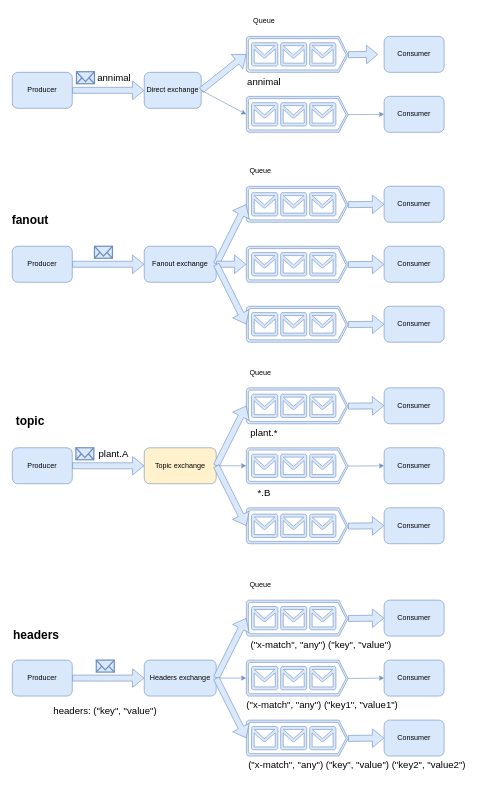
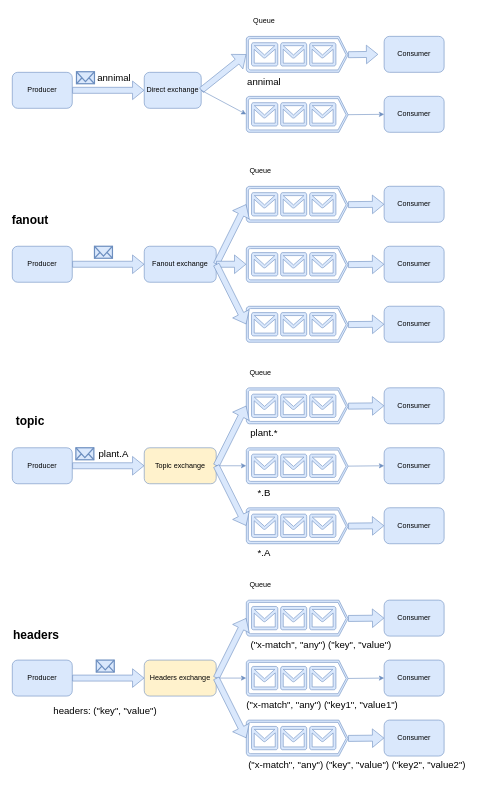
  <mxCell id="0" />
  <mxCell id="1" parent="0" />
  <mxCell id="2" value="" style="edgeStyle=orthogonalEdgeStyle;rounded=0;orthogonalLoop=1;jettySize=auto;html=1;fillColor=#dae8fc;strokeColor=#6c8ebf;shape=flexArrow;" parent="1" source="3" target="4" edge="1"><mxGeometry relative="1" as="geometry" /></mxCell>
  <mxCell id="3" value="Producer" style="rounded=1;whiteSpace=wrap;html=1;fillColor=#dae8fc;strokeColor=#6c8ebf;" parent="1" vertex="1"><mxGeometry x="20" y="120" width="100" height="60" as="geometry" /></mxCell>
  <mxCell id="4" value="Direct exchange" style="rounded=1;whiteSpace=wrap;html=1;fillColor=#dae8fc;strokeColor=#6c8ebf;" parent="1" vertex="1"><mxGeometry x="240" y="120" width="95" height="60" as="geometry" /></mxCell>
  <mxCell id="5" value="" style="html=1;verticalLabelPosition=bottom;align=center;labelBackgroundColor=#ffffff;verticalAlign=top;strokeWidth=2;strokeColor=#6c8ebf;shadow=0;dashed=0;shape=mxgraph.ios7.icons.mail;fillColor=#dae8fc;" parent="1" vertex="1"><mxGeometry x="127" y="119" width="30" height="20" as="geometry" /></mxCell>
  <mxCell id="6" value="&lt;font style=&quot;font-size: 16px;&quot;&gt;annimal&lt;/font&gt;" style="text;html=1;strokeColor=none;fillColor=none;align=center;verticalAlign=middle;whiteSpace=wrap;rounded=0;" parent="1" vertex="1"><mxGeometry x="160" y="114" width="60" height="30" as="geometry" /></mxCell>
  <mxCell id="7" value="" style="verticalLabelPosition=bottom;html=1;verticalAlign=top;align=center;shape=mxgraph.azure.queue_generic;pointerEvents=1;fillColor=#dae8fc;strokeColor=#6c8ebf;" parent="1" vertex="1"><mxGeometry x="410" y="60" width="170" height="60" as="geometry" /></mxCell>
  <mxCell id="8" value="" style="verticalLabelPosition=bottom;html=1;verticalAlign=top;align=center;shape=mxgraph.azure.queue_generic;pointerEvents=1;fillColor=#dae8fc;strokeColor=#6c8ebf;" parent="1" vertex="1"><mxGeometry x="410" y="160" width="170" height="60" as="geometry" /></mxCell>
  <mxCell id="9" value="Queue" style="text;html=1;strokeColor=none;fillColor=none;align=center;verticalAlign=middle;whiteSpace=wrap;rounded=0;" parent="1" vertex="1"><mxGeometry x="410" y="20" width="60" height="30" as="geometry" /></mxCell>
  <mxCell id="10" value="" style="endArrow=classic;html=1;rounded=0;entryX=0;entryY=0.5;entryDx=0;entryDy=0;entryPerimeter=0;exitX=1;exitY=0.5;exitDx=0;exitDy=0;fillColor=#dae8fc;strokeColor=#6c8ebf;shape=flexArrow;" parent="1" source="4" target="7" edge="1"><mxGeometry width="50" height="50" relative="1" as="geometry"><mxPoint x="360" y="190" as="sourcePoint" /><mxPoint x="410" y="140" as="targetPoint" /></mxGeometry></mxCell>
  <mxCell id="11" value="" style="endArrow=classic;html=1;rounded=0;entryX=0;entryY=0.5;entryDx=0;entryDy=0;entryPerimeter=0;exitX=1;exitY=0.5;exitDx=0;exitDy=0;fillColor=#dae8fc;strokeColor=#6c8ebf;" parent="1" source="4" target="8" edge="1"><mxGeometry width="50" height="50" relative="1" as="geometry"><mxPoint x="280" y="280" as="sourcePoint" /><mxPoint x="330" y="230" as="targetPoint" /></mxGeometry></mxCell>
  <mxCell id="12" value="Consumer" style="rounded=1;whiteSpace=wrap;html=1;fillColor=#dae8fc;strokeColor=#6c8ebf;" parent="1" vertex="1"><mxGeometry x="640" y="60" width="100" height="60" as="geometry" /></mxCell>
  <mxCell id="13" value="Consumer" style="rounded=1;whiteSpace=wrap;html=1;fillColor=#dae8fc;strokeColor=#6c8ebf;" parent="1" vertex="1"><mxGeometry x="640" y="160" width="100" height="60" as="geometry" /></mxCell>
  <mxCell id="14" value="" style="endArrow=classic;html=1;rounded=0;entryX=0;entryY=0.5;entryDx=0;entryDy=0;exitX=1;exitY=0.51;exitDx=0;exitDy=0;exitPerimeter=0;fillColor=#dae8fc;strokeColor=#6c8ebf;shape=flexArrow;" parent="1" source="7" edge="1"><mxGeometry width="50" height="50" relative="1" as="geometry"><mxPoint x="360" y="190" as="sourcePoint" /><mxPoint x="630" y="90" as="targetPoint" /></mxGeometry></mxCell>
  <mxCell id="15" value="" style="endArrow=classic;html=1;rounded=0;entryX=0;entryY=0.5;entryDx=0;entryDy=0;exitX=1;exitY=0.51;exitDx=0;exitDy=0;exitPerimeter=0;fillColor=#dae8fc;strokeColor=#6c8ebf;" parent="1" source="8" target="13" edge="1"><mxGeometry width="50" height="50" relative="1" as="geometry"><mxPoint x="360" y="190" as="sourcePoint" /><mxPoint x="410" y="140" as="targetPoint" /></mxGeometry></mxCell>
  <mxCell id="16" value="&lt;font style=&quot;font-size: 16px;&quot;&gt;annimal&lt;/font&gt;" style="text;html=1;strokeColor=none;fillColor=none;align=center;verticalAlign=middle;whiteSpace=wrap;rounded=0;" parent="1" vertex="1"><mxGeometry x="410" y="120" width="60" height="30" as="geometry" /></mxCell>
  <mxCell id="17" value="" style="edgeStyle=orthogonalEdgeStyle;rounded=0;orthogonalLoop=1;jettySize=auto;html=1;fillColor=#dae8fc;strokeColor=#6c8ebf;shape=flexArrow;" parent="1" source="18" target="20" edge="1"><mxGeometry relative="1" as="geometry" /></mxCell>
  <mxCell id="18" value="Producer" style="rounded=1;whiteSpace=wrap;html=1;fillColor=#dae8fc;strokeColor=#6c8ebf;" parent="1" vertex="1"><mxGeometry x="20" y="410" width="100" height="60" as="geometry" /></mxCell>
  <mxCell id="19" value="&lt;span style=&quot;font-size: 20px;&quot;&gt;&lt;b&gt;fanout&lt;/b&gt;&lt;/span&gt;" style="text;html=1;strokeColor=none;fillColor=none;align=center;verticalAlign=middle;whiteSpace=wrap;rounded=0;" parent="1" vertex="1"><mxGeometry x="20" y="350" width="60" height="30" as="geometry" /></mxCell>
  <mxCell id="20" value="Fanout exchange" style="rounded=1;whiteSpace=wrap;html=1;fillColor=#dae8fc;strokeColor=#6c8ebf;" parent="1" vertex="1"><mxGeometry x="240" y="410" width="120" height="60" as="geometry" /></mxCell>
  <mxCell id="21" value="" style="html=1;verticalLabelPosition=bottom;align=center;labelBackgroundColor=#ffffff;verticalAlign=top;strokeWidth=2;strokeColor=#6c8ebf;shadow=0;dashed=0;shape=mxgraph.ios7.icons.mail;fillColor=#dae8fc;" parent="1" vertex="1"><mxGeometry x="157" y="410" width="30" height="20" as="geometry" /></mxCell>
  <mxCell id="22" value="" style="verticalLabelPosition=bottom;html=1;verticalAlign=top;align=center;shape=mxgraph.azure.queue_generic;pointerEvents=1;fillColor=#dae8fc;strokeColor=#6c8ebf;" parent="1" vertex="1"><mxGeometry x="410" y="310" width="170" height="60" as="geometry" /></mxCell>
  <mxCell id="23" value="" style="verticalLabelPosition=bottom;html=1;verticalAlign=top;align=center;shape=mxgraph.azure.queue_generic;pointerEvents=1;fillColor=#dae8fc;strokeColor=#6c8ebf;" parent="1" vertex="1"><mxGeometry x="410" y="410" width="170" height="60" as="geometry" /></mxCell>
  <mxCell id="24" value="Queue" style="text;html=1;strokeColor=none;fillColor=none;align=center;verticalAlign=middle;whiteSpace=wrap;rounded=0;" parent="1" vertex="1"><mxGeometry x="404" y="270" width="60" height="30" as="geometry" /></mxCell>
  <mxCell id="25" value="Consumer" style="rounded=1;whiteSpace=wrap;html=1;fillColor=#dae8fc;strokeColor=#6c8ebf;" parent="1" vertex="1"><mxGeometry x="640" y="310" width="100" height="60" as="geometry" /></mxCell>
  <mxCell id="26" value="Consumer" style="rounded=1;whiteSpace=wrap;html=1;fillColor=#dae8fc;strokeColor=#6c8ebf;" parent="1" vertex="1"><mxGeometry x="640" y="410" width="100" height="60" as="geometry" /></mxCell>
  <mxCell id="27" value="" style="endArrow=classic;html=1;rounded=0;entryX=0;entryY=0.5;entryDx=0;entryDy=0;exitX=1;exitY=0.51;exitDx=0;exitDy=0;exitPerimeter=0;fillColor=#dae8fc;strokeColor=#6c8ebf;shape=flexArrow;" parent="1" source="22" target="25" edge="1"><mxGeometry width="50" height="50" relative="1" as="geometry"><mxPoint x="360" y="440" as="sourcePoint" /><mxPoint x="630" y="340" as="targetPoint" /></mxGeometry></mxCell>
  <mxCell id="28" value="" style="endArrow=classic;html=1;rounded=0;entryX=0;entryY=0.5;entryDx=0;entryDy=0;exitX=1;exitY=0.51;exitDx=0;exitDy=0;exitPerimeter=0;fillColor=#dae8fc;strokeColor=#6c8ebf;shape=flexArrow;" parent="1" source="23" target="26" edge="1"><mxGeometry width="50" height="50" relative="1" as="geometry"><mxPoint x="360" y="440" as="sourcePoint" /><mxPoint x="410" y="390" as="targetPoint" /></mxGeometry></mxCell>
  <mxCell id="29" value="" style="verticalLabelPosition=bottom;html=1;verticalAlign=top;align=center;shape=mxgraph.azure.queue_generic;pointerEvents=1;fillColor=#dae8fc;strokeColor=#6c8ebf;" parent="1" vertex="1"><mxGeometry x="410" y="510" width="170" height="60" as="geometry" /></mxCell>
  <mxCell id="30" value="Consumer" style="rounded=1;whiteSpace=wrap;html=1;fillColor=#dae8fc;strokeColor=#6c8ebf;" parent="1" vertex="1"><mxGeometry x="640" y="510" width="100" height="60" as="geometry" /></mxCell>
  <mxCell id="31" value="" style="endArrow=classic;html=1;rounded=0;entryX=0;entryY=0.5;entryDx=0;entryDy=0;exitX=1;exitY=0.51;exitDx=0;exitDy=0;exitPerimeter=0;fillColor=#dae8fc;strokeColor=#6c8ebf;shape=flexArrow;" parent="1" source="29" target="30" edge="1"><mxGeometry width="50" height="50" relative="1" as="geometry"><mxPoint x="360" y="540" as="sourcePoint" /><mxPoint x="410" y="490" as="targetPoint" /></mxGeometry></mxCell>
  <mxCell id="32" value="" style="endArrow=classic;html=1;rounded=0;exitX=1;exitY=0.5;exitDx=0;exitDy=0;entryX=0;entryY=0.5;entryDx=0;entryDy=0;entryPerimeter=0;shape=flexArrow;fillColor=#dae8fc;strokeColor=#6c8ebf;" parent="1" source="20" target="22" edge="1"><mxGeometry width="50" height="50" relative="1" as="geometry"><mxPoint x="380" y="310" as="sourcePoint" /><mxPoint x="430" y="260" as="targetPoint" /></mxGeometry></mxCell>
  <mxCell id="33" value="" style="endArrow=classic;html=1;rounded=0;entryX=0;entryY=0.5;entryDx=0;entryDy=0;entryPerimeter=0;shape=flexArrow;fillColor=#dae8fc;strokeColor=#6c8ebf;" parent="1" target="23" edge="1"><mxGeometry width="50" height="50" relative="1" as="geometry"><mxPoint x="360" y="440" as="sourcePoint" /><mxPoint x="240" y="570" as="targetPoint" /></mxGeometry></mxCell>
  <mxCell id="34" value="" style="endArrow=classic;html=1;rounded=0;entryX=0;entryY=0.5;entryDx=0;entryDy=0;entryPerimeter=0;exitX=1;exitY=0.5;exitDx=0;exitDy=0;shape=flexArrow;fillColor=#dae8fc;strokeColor=#6c8ebf;" parent="1" source="20" target="29" edge="1"><mxGeometry width="50" height="50" relative="1" as="geometry"><mxPoint x="260" y="650" as="sourcePoint" /><mxPoint x="310" y="600" as="targetPoint" /></mxGeometry></mxCell>
  <mxCell id="35" value="" style="edgeStyle=orthogonalEdgeStyle;rounded=0;orthogonalLoop=1;jettySize=auto;html=1;fillColor=#dae8fc;strokeColor=#6c8ebf;shape=flexArrow;" parent="1" source="36" target="38" edge="1"><mxGeometry relative="1" as="geometry" /></mxCell>
  <mxCell id="36" value="Producer" style="rounded=1;whiteSpace=wrap;html=1;fillColor=#dae8fc;strokeColor=#6c8ebf;" parent="1" vertex="1"><mxGeometry x="20" y="746" width="100" height="60" as="geometry" /></mxCell>
  <mxCell id="37" value="&lt;span style=&quot;font-size: 20px;&quot;&gt;&lt;b&gt;topic&lt;/b&gt;&lt;/span&gt;" style="text;html=1;strokeColor=none;fillColor=none;align=center;verticalAlign=middle;whiteSpace=wrap;rounded=0;" parent="1" vertex="1"><mxGeometry x="20" y="686" width="60" height="30" as="geometry" /></mxCell>
  <mxCell id="38" value="Topic exchange" style="rounded=1;whiteSpace=wrap;html=1;fillColor=#fff2cc;strokeColor=#6c8ebf;" parent="1" vertex="1"><mxGeometry x="240" y="746" width="120" height="60" as="geometry" /></mxCell>
  <mxCell id="39" value="" style="html=1;verticalLabelPosition=bottom;align=center;labelBackgroundColor=#ffffff;verticalAlign=top;strokeWidth=2;strokeColor=#6c8ebf;shadow=0;dashed=0;shape=mxgraph.ios7.icons.mail;fillColor=#dae8fc;" parent="1" vertex="1"><mxGeometry x="126" y="746" width="30" height="20" as="geometry" /></mxCell>
  <mxCell id="40" value="" style="verticalLabelPosition=bottom;html=1;verticalAlign=top;align=center;shape=mxgraph.azure.queue_generic;pointerEvents=1;fillColor=#dae8fc;strokeColor=#6c8ebf;" parent="1" vertex="1"><mxGeometry x="410" y="646" width="170" height="60" as="geometry" /></mxCell>
  <mxCell id="41" value="" style="verticalLabelPosition=bottom;html=1;verticalAlign=top;align=center;shape=mxgraph.azure.queue_generic;pointerEvents=1;fillColor=#dae8fc;strokeColor=#6c8ebf;" parent="1" vertex="1"><mxGeometry x="410" y="746" width="170" height="60" as="geometry" /></mxCell>
  <mxCell id="42" value="Queue" style="text;html=1;strokeColor=none;fillColor=none;align=center;verticalAlign=middle;whiteSpace=wrap;rounded=0;" parent="1" vertex="1"><mxGeometry x="404" y="606" width="60" height="30" as="geometry" /></mxCell>
  <mxCell id="43" value="Consumer" style="rounded=1;whiteSpace=wrap;html=1;fillColor=#dae8fc;strokeColor=#6c8ebf;" parent="1" vertex="1"><mxGeometry x="640" y="646" width="100" height="60" as="geometry" /></mxCell>
  <mxCell id="44" value="Consumer" style="rounded=1;whiteSpace=wrap;html=1;fillColor=#dae8fc;strokeColor=#6c8ebf;" parent="1" vertex="1"><mxGeometry x="640" y="746" width="100" height="60" as="geometry" /></mxCell>
  <mxCell id="45" value="" style="endArrow=classic;html=1;rounded=0;entryX=0;entryY=0.5;entryDx=0;entryDy=0;exitX=1;exitY=0.51;exitDx=0;exitDy=0;exitPerimeter=0;fillColor=#dae8fc;strokeColor=#6c8ebf;shape=flexArrow;" parent="1" source="40" target="43" edge="1"><mxGeometry width="50" height="50" relative="1" as="geometry"><mxPoint x="360" y="776" as="sourcePoint" /><mxPoint x="630" y="676" as="targetPoint" /></mxGeometry></mxCell>
  <mxCell id="46" value="" style="endArrow=classic;html=1;rounded=0;entryX=0;entryY=0.5;entryDx=0;entryDy=0;exitX=1;exitY=0.51;exitDx=0;exitDy=0;exitPerimeter=0;fillColor=#dae8fc;strokeColor=#6c8ebf;" parent="1" source="41" target="44" edge="1"><mxGeometry width="50" height="50" relative="1" as="geometry"><mxPoint x="360" y="776" as="sourcePoint" /><mxPoint x="410" y="726" as="targetPoint" /></mxGeometry></mxCell>
  <mxCell id="47" value="" style="verticalLabelPosition=bottom;html=1;verticalAlign=top;align=center;shape=mxgraph.azure.queue_generic;pointerEvents=1;fillColor=#dae8fc;strokeColor=#6c8ebf;" parent="1" vertex="1"><mxGeometry x="410" y="846" width="170" height="60" as="geometry" /></mxCell>
  <mxCell id="48" value="Consumer" style="rounded=1;whiteSpace=wrap;html=1;fillColor=#dae8fc;strokeColor=#6c8ebf;" parent="1" vertex="1"><mxGeometry x="640" y="846" width="100" height="60" as="geometry" /></mxCell>
  <mxCell id="49" value="" style="endArrow=classic;html=1;rounded=0;entryX=0;entryY=0.5;entryDx=0;entryDy=0;exitX=1;exitY=0.51;exitDx=0;exitDy=0;exitPerimeter=0;fillColor=#dae8fc;strokeColor=#6c8ebf;shape=flexArrow;" parent="1" source="47" target="48" edge="1"><mxGeometry width="50" height="50" relative="1" as="geometry"><mxPoint x="360" y="876" as="sourcePoint" /><mxPoint x="410" y="826" as="targetPoint" /></mxGeometry></mxCell>
  <mxCell id="50" value="" style="endArrow=classic;html=1;rounded=0;exitX=1;exitY=0.5;exitDx=0;exitDy=0;entryX=0;entryY=0.5;entryDx=0;entryDy=0;entryPerimeter=0;shape=flexArrow;fillColor=#dae8fc;strokeColor=#6c8ebf;" parent="1" source="38" target="40" edge="1"><mxGeometry width="50" height="50" relative="1" as="geometry"><mxPoint x="380" y="646" as="sourcePoint" /><mxPoint x="430" y="596" as="targetPoint" /></mxGeometry></mxCell>
  <mxCell id="51" value="" style="endArrow=classic;html=1;rounded=0;entryX=0;entryY=0.5;entryDx=0;entryDy=0;entryPerimeter=0;fillColor=#dae8fc;strokeColor=#6c8ebf;" parent="1" target="41" edge="1"><mxGeometry width="50" height="50" relative="1" as="geometry"><mxPoint x="360" y="776" as="sourcePoint" /><mxPoint x="240" y="906" as="targetPoint" /></mxGeometry></mxCell>
  <mxCell id="52" value="" style="endArrow=classic;html=1;rounded=0;entryX=0;entryY=0.5;entryDx=0;entryDy=0;entryPerimeter=0;exitX=1;exitY=0.5;exitDx=0;exitDy=0;fillColor=#dae8fc;strokeColor=#6c8ebf;shape=flexArrow;" parent="1" source="38" target="47" edge="1"><mxGeometry width="50" height="50" relative="1" as="geometry"><mxPoint x="260" y="986" as="sourcePoint" /><mxPoint x="310" y="936" as="targetPoint" /></mxGeometry></mxCell>
  <mxCell id="53" value="&lt;span style=&quot;font-size: 16px;&quot;&gt;plant.A&lt;/span&gt;" style="text;html=1;strokeColor=none;fillColor=none;align=center;verticalAlign=middle;whiteSpace=wrap;rounded=0;" parent="1" vertex="1"><mxGeometry x="159" y="741" width="60" height="30" as="geometry" /></mxCell>
  <mxCell id="54" value="&lt;span style=&quot;font-size: 16px;&quot;&gt;plant.*&lt;/span&gt;" style="text;html=1;strokeColor=none;fillColor=none;align=center;verticalAlign=middle;whiteSpace=wrap;rounded=0;" parent="1" vertex="1"><mxGeometry x="410" y="706" width="60" height="30" as="geometry" /></mxCell>
  <mxCell id="55" value="&lt;span style=&quot;font-size: 16px;&quot;&gt;*.B&lt;/span&gt;" style="text;html=1;strokeColor=none;fillColor=none;align=center;verticalAlign=middle;whiteSpace=wrap;rounded=0;" parent="1" vertex="1"><mxGeometry x="410" y="806" width="60" height="30" as="geometry" /></mxCell>
+ <mxCell id="56" value="&lt;span style=&quot;font-size: 16px;&quot;&gt;*.A&lt;/span&gt;" style="text;html=1;strokeColor=none;fillColor=none;align=center;verticalAlign=middle;whiteSpace=wrap;rounded=0;" parent="1" vertex="1"><mxGeometry x="410" y="906" width="60" height="30" as="geometry" /></mxCell>
  <mxCell id="57" value="" style="edgeStyle=orthogonalEdgeStyle;rounded=0;orthogonalLoop=1;jettySize=auto;html=1;fillColor=#dae8fc;strokeColor=#6c8ebf;shape=flexArrow;" parent="1" source="58" target="60" edge="1"><mxGeometry relative="1" as="geometry" /></mxCell>
  <mxCell id="58" value="Producer" style="rounded=1;whiteSpace=wrap;html=1;fillColor=#dae8fc;strokeColor=#6c8ebf;" parent="1" vertex="1"><mxGeometry x="20" y="1100" width="100" height="60" as="geometry" /></mxCell>
  <mxCell id="59" value="&lt;span style=&quot;font-size: 20px;&quot;&gt;&lt;b&gt;headers&lt;/b&gt;&lt;/span&gt;" style="text;html=1;strokeColor=none;fillColor=none;align=center;verticalAlign=middle;whiteSpace=wrap;rounded=0;" parent="1" vertex="1"><mxGeometry x="20" y="1042" width="80" height="30" as="geometry" /></mxCell>
- <mxCell id="60" value="Headers exchange" style="rounded=1;whiteSpace=wrap;html=1;fillColor=#dae8fc;strokeColor=#6c8ebf;" parent="1" vertex="1"><mxGeometry x="240" y="1100" width="120" height="60" as="geometry" /></mxCell>
+ <mxCell id="60" value="Headers exchange" style="rounded=1;whiteSpace=wrap;html=1;fillColor=#fff2cc;strokeColor=#6c8ebf;" parent="1" vertex="1"><mxGeometry x="240" y="1100" width="120" height="60" as="geometry" /></mxCell>
  <mxCell id="61" value="" style="html=1;verticalLabelPosition=bottom;align=center;labelBackgroundColor=#ffffff;verticalAlign=top;strokeWidth=2;strokeColor=#6c8ebf;shadow=0;dashed=0;shape=mxgraph.ios7.icons.mail;fillColor=#dae8fc;" parent="1" vertex="1"><mxGeometry x="160" y="1100" width="30" height="20" as="geometry" /></mxCell>
  <mxCell id="62" value="" style="verticalLabelPosition=bottom;html=1;verticalAlign=top;align=center;shape=mxgraph.azure.queue_generic;pointerEvents=1;fillColor=#dae8fc;strokeColor=#6c8ebf;" parent="1" vertex="1"><mxGeometry x="410" y="1000" width="170" height="60" as="geometry" /></mxCell>
  <mxCell id="63" value="" style="verticalLabelPosition=bottom;html=1;verticalAlign=top;align=center;shape=mxgraph.azure.queue_generic;pointerEvents=1;fillColor=#dae8fc;strokeColor=#6c8ebf;" parent="1" vertex="1"><mxGeometry x="410" y="1100" width="170" height="60" as="geometry" /></mxCell>
  <mxCell id="64" value="Queue" style="text;html=1;strokeColor=none;fillColor=none;align=center;verticalAlign=middle;whiteSpace=wrap;rounded=0;" parent="1" vertex="1"><mxGeometry x="404" y="960" width="60" height="30" as="geometry" /></mxCell>
  <mxCell id="65" value="Consumer" style="rounded=1;whiteSpace=wrap;html=1;fillColor=#dae8fc;strokeColor=#6c8ebf;" parent="1" vertex="1"><mxGeometry x="640" y="1000" width="100" height="60" as="geometry" /></mxCell>
  <mxCell id="66" value="Consumer" style="rounded=1;whiteSpace=wrap;html=1;fillColor=#dae8fc;strokeColor=#6c8ebf;" parent="1" vertex="1"><mxGeometry x="640" y="1100" width="100" height="60" as="geometry" /></mxCell>
  <mxCell id="67" value="" style="endArrow=classic;html=1;rounded=0;entryX=0;entryY=0.5;entryDx=0;entryDy=0;exitX=1;exitY=0.51;exitDx=0;exitDy=0;exitPerimeter=0;fillColor=#dae8fc;strokeColor=#6c8ebf;shape=flexArrow;" parent="1" source="62" target="65" edge="1"><mxGeometry width="50" height="50" relative="1" as="geometry"><mxPoint x="360" y="1130" as="sourcePoint" /><mxPoint x="630" y="1030" as="targetPoint" /></mxGeometry></mxCell>
  <mxCell id="68" value="" style="endArrow=classic;html=1;rounded=0;entryX=0;entryY=0.5;entryDx=0;entryDy=0;exitX=1;exitY=0.51;exitDx=0;exitDy=0;exitPerimeter=0;fillColor=#dae8fc;strokeColor=#6c8ebf;" parent="1" source="63" target="66" edge="1"><mxGeometry width="50" height="50" relative="1" as="geometry"><mxPoint x="360" y="1130" as="sourcePoint" /><mxPoint x="410" y="1080" as="targetPoint" /></mxGeometry></mxCell>
  <mxCell id="69" value="" style="verticalLabelPosition=bottom;html=1;verticalAlign=top;align=center;shape=mxgraph.azure.queue_generic;pointerEvents=1;fillColor=#dae8fc;strokeColor=#6c8ebf;" parent="1" vertex="1"><mxGeometry x="410" y="1200" width="170" height="60" as="geometry" /></mxCell>
  <mxCell id="70" value="Consumer" style="rounded=1;whiteSpace=wrap;html=1;fillColor=#dae8fc;strokeColor=#6c8ebf;" parent="1" vertex="1"><mxGeometry x="640" y="1200" width="100" height="60" as="geometry" /></mxCell>
  <mxCell id="71" value="" style="endArrow=classic;html=1;rounded=0;entryX=0;entryY=0.5;entryDx=0;entryDy=0;exitX=1;exitY=0.51;exitDx=0;exitDy=0;exitPerimeter=0;fillColor=#dae8fc;strokeColor=#6c8ebf;shape=flexArrow;" parent="1" source="69" target="70" edge="1"><mxGeometry width="50" height="50" relative="1" as="geometry"><mxPoint x="360" y="1230" as="sourcePoint" /><mxPoint x="410" y="1180" as="targetPoint" /></mxGeometry></mxCell>
  <mxCell id="72" value="" style="endArrow=classic;html=1;rounded=0;exitX=1;exitY=0.5;exitDx=0;exitDy=0;entryX=0;entryY=0.5;entryDx=0;entryDy=0;entryPerimeter=0;shape=flexArrow;fillColor=#dae8fc;strokeColor=#6c8ebf;" parent="1" source="60" target="62" edge="1"><mxGeometry width="50" height="50" relative="1" as="geometry"><mxPoint x="380" y="1000" as="sourcePoint" /><mxPoint x="430" y="950" as="targetPoint" /></mxGeometry></mxCell>
  <mxCell id="73" value="" style="endArrow=classic;html=1;rounded=0;entryX=0;entryY=0.5;entryDx=0;entryDy=0;entryPerimeter=0;fillColor=#dae8fc;strokeColor=#6c8ebf;" parent="1" target="63" edge="1"><mxGeometry width="50" height="50" relative="1" as="geometry"><mxPoint x="360" y="1130" as="sourcePoint" /><mxPoint x="240" y="1260" as="targetPoint" /></mxGeometry></mxCell>
  <mxCell id="74" value="" style="endArrow=classic;html=1;rounded=0;entryX=0;entryY=0.5;entryDx=0;entryDy=0;entryPerimeter=0;exitX=1;exitY=0.5;exitDx=0;exitDy=0;fillColor=#dae8fc;strokeColor=#6c8ebf;shape=flexArrow;" parent="1" source="60" target="69" edge="1"><mxGeometry width="50" height="50" relative="1" as="geometry"><mxPoint x="260" y="1340" as="sourcePoint" /><mxPoint x="310" y="1290" as="targetPoint" /></mxGeometry></mxCell>
  <mxCell id="75" value="&lt;span style=&quot;font-size: 16px;&quot;&gt;headers: (&quot;key&quot;, &quot;value&quot;)&lt;/span&gt;" style="text;html=1;strokeColor=none;fillColor=none;align=center;verticalAlign=middle;whiteSpace=wrap;rounded=0;" parent="1" vertex="1"><mxGeometry x="81" y="1170" width="188" height="30" as="geometry" /></mxCell>
  <mxCell id="76" value="&lt;span style=&quot;font-size: 16px;&quot;&gt;(&quot;x-match&quot;, &quot;any&quot;) (&quot;key&quot;, &quot;value&quot;)&lt;/span&gt;" style="text;html=1;strokeColor=none;fillColor=none;align=center;verticalAlign=middle;whiteSpace=wrap;rounded=0;" parent="1" vertex="1"><mxGeometry x="410" y="1060" width="250" height="30" as="geometry" /></mxCell>
  <mxCell id="77" value="&lt;span style=&quot;font-size: 16px;&quot;&gt;(&quot;x-match&quot;, &quot;any&quot;) (&quot;key1&quot;, &quot;value1&quot;)&lt;/span&gt;" style="text;html=1;strokeColor=none;fillColor=none;align=center;verticalAlign=middle;whiteSpace=wrap;rounded=0;" parent="1" vertex="1"><mxGeometry x="404" y="1160" width="266" height="30" as="geometry" /></mxCell>
  <mxCell id="78" value="&lt;span style=&quot;font-size: 16px;&quot;&gt;(&quot;x-match&quot;, &quot;any&quot;) (&quot;key&quot;, &quot;value&quot;) (&quot;key2&quot;, &quot;value2&quot;)&lt;/span&gt;" style="text;html=1;strokeColor=none;fillColor=none;align=center;verticalAlign=middle;whiteSpace=wrap;rounded=0;" parent="1" vertex="1"><mxGeometry x="410" y="1260" width="370" height="30" as="geometry" /></mxCell>
